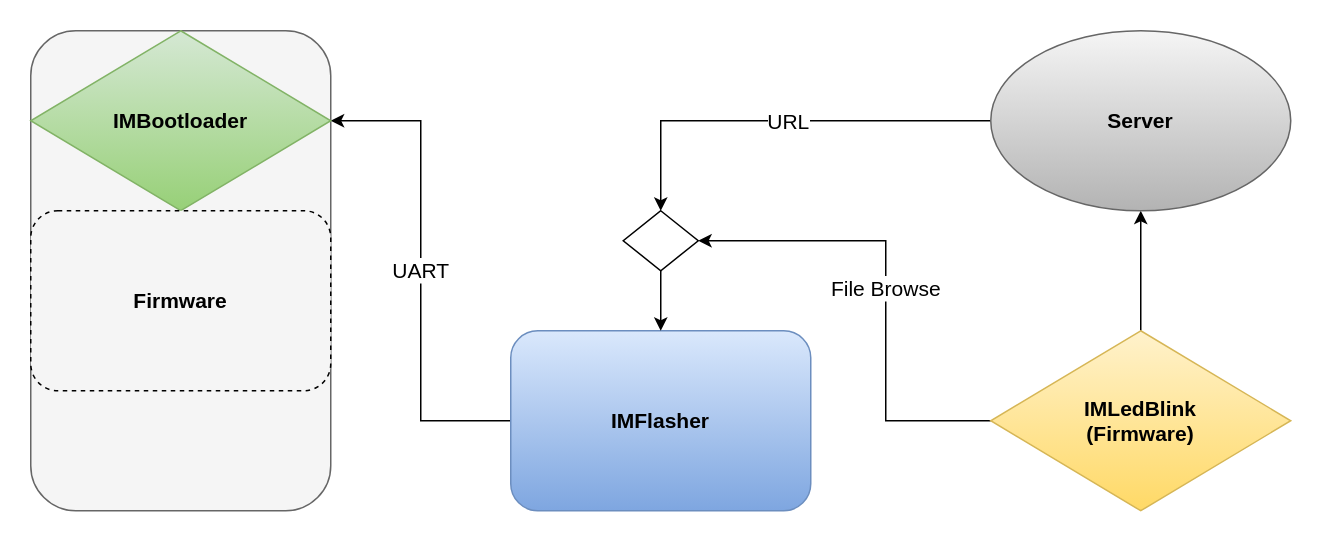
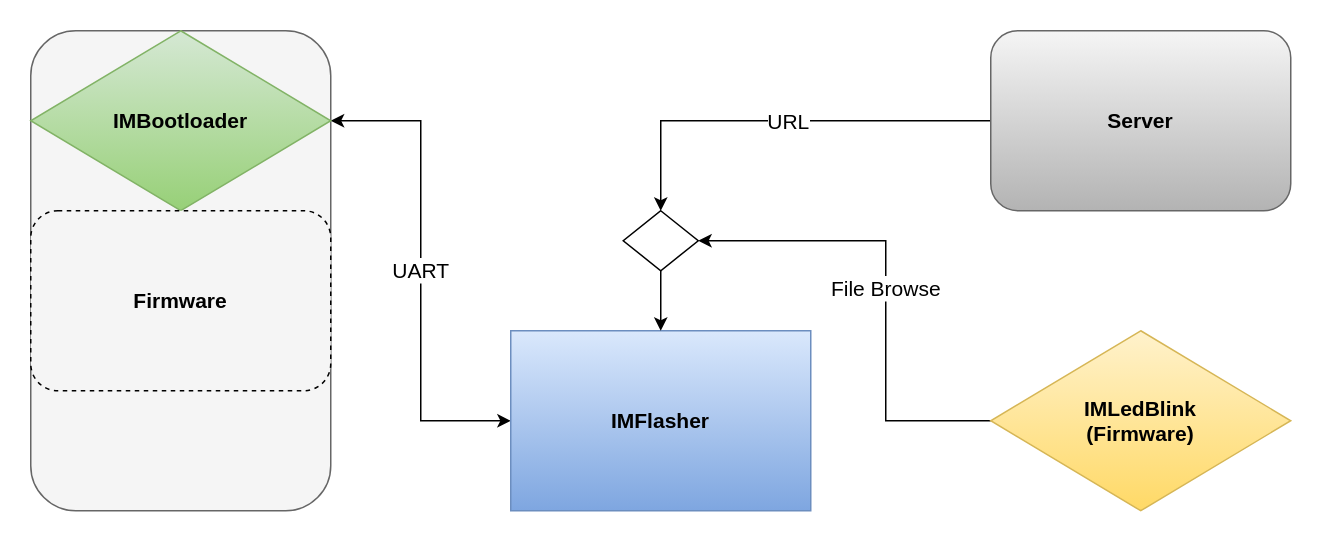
  <mxCell id="0" />
  <mxCell id="1" parent="0" />
  <mxCell id="2" value="" style="rounded=1;whiteSpace=wrap;html=1;fontSize=14;fillColor=#f5f5f5;fontColor=#333333;strokeColor=#666666;" vertex="1" parent="1"><mxGeometry x="20" y="20" width="200" height="320" as="geometry" /></mxCell>
- <mxCell id="3" value="UART" style="edgeStyle=orthogonalEdgeStyle;rounded=0;orthogonalLoop=1;jettySize=auto;html=1;entryX=0;entryY=0.5;entryDx=0;entryDy=0;fontSize=14;startArrow=classic;startFill=1;endArrow=none;" edge="1" parent="1" source="4" target="5"><mxGeometry relative="1" as="geometry" /></mxCell>
+ <mxCell id="3" value="UART" style="edgeStyle=orthogonalEdgeStyle;rounded=0;orthogonalLoop=1;jettySize=auto;html=1;entryX=0;entryY=0.5;entryDx=0;entryDy=0;fontSize=14;startArrow=classic;startFill=1;" edge="1" parent="1" source="4" target="5"><mxGeometry relative="1" as="geometry" /></mxCell>
  <mxCell id="4" value="IMBootloader" style="rhombus;whiteSpace=wrap;html=1;fillColor=#d5e8d4;gradientColor=#97d077;strokeColor=#82b366;fontSize=14;fontStyle=1;" vertex="1" parent="1"><mxGeometry x="20" y="20" width="200" height="120" as="geometry" /></mxCell>
- <mxCell id="5" value="IMFlasher" style="rounded=1;whiteSpace=wrap;html=1;fillColor=#dae8fc;gradientColor=#7ea6e0;strokeColor=#6c8ebf;fontSize=14;fontStyle=1" vertex="1" parent="1"><mxGeometry x="340" y="220" width="200" height="120" as="geometry" /></mxCell>
+ <mxCell id="5" value="IMFlasher" style="whiteSpace=wrap;html=1;fillColor=#dae8fc;gradientColor=#7ea6e0;strokeColor=#6c8ebf;fontSize=14;fontStyle=1;rounded=0;" vertex="1" parent="1"><mxGeometry x="340" y="220" width="200" height="120" as="geometry" /></mxCell>
  <mxCell id="6" value="File Browse" style="edgeStyle=orthogonalEdgeStyle;rounded=0;orthogonalLoop=1;jettySize=auto;html=1;fontSize=14;startArrow=none;startFill=0;entryX=1;entryY=0.5;entryDx=0;entryDy=0;" edge="1" parent="1" source="8" target="13"><mxGeometry relative="1" as="geometry"><mxPoint x="630" y="190" as="targetPoint" /><Array as="points"><mxPoint x="590" y="280" /><mxPoint x="590" y="160" /></Array></mxGeometry></mxCell>
- <mxCell id="7" style="edgeStyle=orthogonalEdgeStyle;rounded=0;orthogonalLoop=1;jettySize=auto;html=1;entryX=0.5;entryY=1;entryDx=0;entryDy=0;fontSize=14;startArrow=none;startFill=0;" edge="1" parent="1" source="8" target="11"><mxGeometry relative="1" as="geometry" /></mxCell>
  <mxCell id="8" value="IMLedBlink&lt;br&gt;(Firmware)" style="rhombus;whiteSpace=wrap;html=1;fillColor=#fff2cc;gradientColor=#ffd966;strokeColor=#d6b656;fontSize=14;fontStyle=1;" vertex="1" parent="1"><mxGeometry x="660" y="220" width="200" height="120" as="geometry" /></mxCell>
  <mxCell id="9" style="edgeStyle=orthogonalEdgeStyle;rounded=0;orthogonalLoop=1;jettySize=auto;html=1;fontSize=14;startArrow=none;startFill=0;entryX=0.5;entryY=0;entryDx=0;entryDy=0;" edge="1" parent="1" source="11" target="13"><mxGeometry relative="1" as="geometry"><mxPoint x="440" y="130" as="targetPoint" /></mxGeometry></mxCell>
  <mxCell id="10" value="URL" style="edgeLabel;html=1;align=center;verticalAlign=middle;resizable=0;points=[];fontSize=14;" vertex="1" connectable="0" parent="9"><mxGeometry x="-0.031" relative="1" as="geometry"><mxPoint as="offset" /></mxGeometry></mxCell>
- <mxCell id="11" value="Server" style="ellipse;whiteSpace=wrap;html=1;fillColor=#f5f5f5;gradientColor=#b3b3b3;strokeColor=#666666;fontSize=14;fontStyle=1;" vertex="1" parent="1"><mxGeometry x="660" y="20" width="200" height="120" as="geometry" /></mxCell>
+ <mxCell id="11" value="Server" style="rounded=1;whiteSpace=wrap;html=1;fillColor=#f5f5f5;gradientColor=#b3b3b3;strokeColor=#666666;fontSize=14;fontStyle=1" vertex="1" parent="1"><mxGeometry x="660" y="20" width="200" height="120" as="geometry" /></mxCell>
  <mxCell id="12" style="edgeStyle=orthogonalEdgeStyle;rounded=0;orthogonalLoop=1;jettySize=auto;html=1;entryX=0.5;entryY=0;entryDx=0;entryDy=0;fontSize=14;startArrow=none;startFill=0;" edge="1" parent="1" source="13" target="5"><mxGeometry relative="1" as="geometry" /></mxCell>
  <mxCell id="13" value="" style="rhombus;whiteSpace=wrap;html=1;fontSize=14;" vertex="1" parent="1"><mxGeometry x="415" y="140" width="50" height="40" as="geometry" /></mxCell>
  <mxCell id="14" value="Firmware" style="rounded=1;whiteSpace=wrap;html=1;fillColor=#f5f5f5;strokeColor=#000000;fontSize=14;fontStyle=1;dashed=1;" vertex="1" parent="1"><mxGeometry x="20" y="140" width="200" height="120" as="geometry" /></mxCell>
